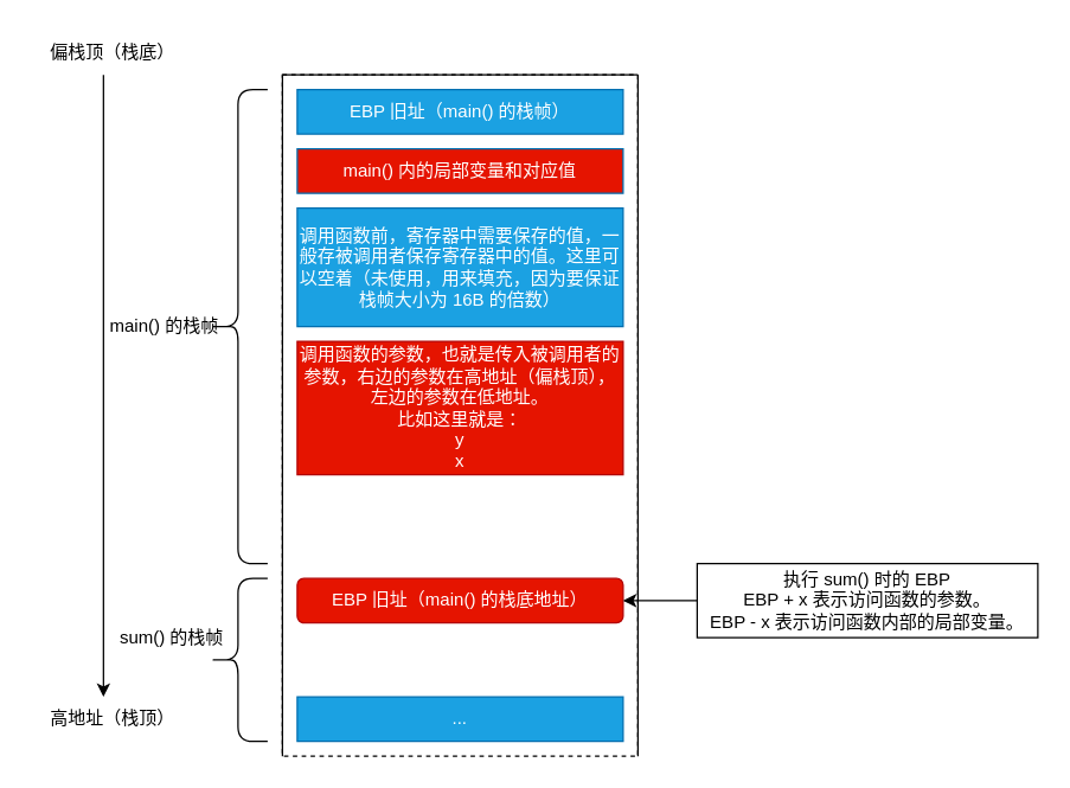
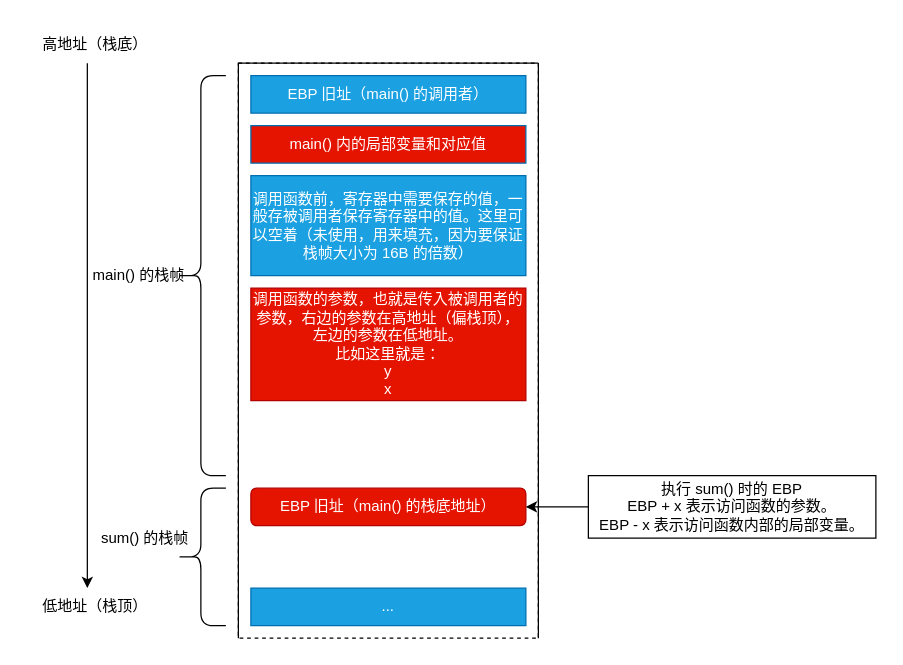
  <mxCell id="0" />
  <mxCell id="1" parent="0" />
  <mxCell id="2" value="" style="rounded=0;whiteSpace=wrap;html=1;dashed=1;" parent="1" vertex="1"><mxGeometry x="190" y="50" width="240" height="460" as="geometry" /></mxCell>
- <mxCell id="3" value="EBP 旧址（main() 的栈帧）" style="rounded=0;whiteSpace=wrap;html=1;fillColor=#1ba1e2;fontColor=#ffffff;strokeColor=#006EAF;" parent="1" vertex="1"><mxGeometry x="200" y="60" width="220" height="30" as="geometry" /></mxCell>
+ <mxCell id="3" value="EBP 旧址（main() 的调用者）" style="rounded=0;whiteSpace=wrap;html=1;fillColor=#1ba1e2;fontColor=#ffffff;strokeColor=#006EAF;" parent="1" vertex="1"><mxGeometry x="200" y="60" width="220" height="30" as="geometry" /></mxCell>
  <mxCell id="4" value="main() 的栈帧" style="text;html=1;align=center;verticalAlign=middle;resizable=0;points=[];autosize=1;strokeColor=none;fillColor=none;fontSize=12;" parent="1" vertex="1"><mxGeometry x="60" y="205" width="100" height="30" as="geometry" /></mxCell>
  <mxCell id="5" value="main() 内的局部变量和对应值" style="rounded=0;whiteSpace=wrap;html=1;fillColor=#e51400;fontColor=#ffffff;strokeColor=#006EAF;" parent="1" vertex="1"><mxGeometry x="200" y="100" width="220" height="30" as="geometry" /></mxCell>
  <mxCell id="6" value="调用函数前，寄存器中需要保存的值，一般存被调用者保存寄存器中的值。这里可以空着（未使用，用来填充，因为要保证栈帧大小为 16B 的倍数）" style="rounded=0;whiteSpace=wrap;html=1;fillColor=#1ba1e2;fontColor=#ffffff;strokeColor=#006EAF;" parent="1" vertex="1"><mxGeometry x="200" y="140" width="220" height="80" as="geometry" /></mxCell>
  <mxCell id="7" value="" style="endArrow=classic;html=1;rounded=0;" parent="1" edge="1"><mxGeometry width="50" height="50" relative="1" as="geometry"><mxPoint x="69.17" y="50" as="sourcePoint" /><mxPoint x="69.17" y="470" as="targetPoint" /></mxGeometry></mxCell>
- <mxCell id="8" value="偏栈顶（栈底）" style="text;html=1;align=center;verticalAlign=middle;resizable=0;points=[];autosize=1;strokeColor=none;fillColor=none;" parent="1" vertex="1"><mxGeometry x="20" y="20" width="110" height="30" as="geometry" /></mxCell>
- <mxCell id="9" value="高地址（栈顶）" style="text;html=1;align=center;verticalAlign=middle;resizable=0;points=[];autosize=1;strokeColor=none;fillColor=none;" parent="1" vertex="1"><mxGeometry x="20" y="470" width="110" height="30" as="geometry" /></mxCell>
+ <mxCell id="8" value="高地址（栈底）" style="text;html=1;align=center;verticalAlign=middle;resizable=0;points=[];autosize=1;strokeColor=none;fillColor=none;" parent="1" vertex="1"><mxGeometry x="20" y="20" width="110" height="30" as="geometry" /></mxCell>
+ <mxCell id="9" value="低地址（栈顶）" style="text;html=1;align=center;verticalAlign=middle;resizable=0;points=[];autosize=1;strokeColor=none;fillColor=none;" parent="1" vertex="1"><mxGeometry x="20" y="470" width="110" height="30" as="geometry" /></mxCell>
  <mxCell id="10" value="调用函数的参数，也就是传入被调用者的参数，右边的参数在高地址（偏栈顶），左边的参数在低地址。&lt;br&gt;比如这里就是：&lt;br&gt;y&lt;br&gt;x" style="rounded=0;whiteSpace=wrap;html=1;fillColor=#e51400;fontColor=#ffffff;strokeColor=#B20000;" parent="1" vertex="1"><mxGeometry x="200" y="230" width="220" height="90" as="geometry" /></mxCell>
  <mxCell id="11" value="EBP 旧址（main() 的栈底地址）" style="whiteSpace=wrap;html=1;fillColor=#e51400;fontColor=#ffffff;strokeColor=#B20000;rounded=1;" parent="1" vertex="1"><mxGeometry x="200" y="390" width="220" height="30" as="geometry" /></mxCell>
  <mxCell id="12" value="..." style="rounded=0;whiteSpace=wrap;html=1;fillColor=#1ba1e2;fontColor=#ffffff;strokeColor=#006EAF;" parent="1" vertex="1"><mxGeometry x="200" y="470" width="220" height="30" as="geometry" /></mxCell>
  <mxCell id="13" value="" style="endArrow=none;html=1;rounded=0;exitX=0;exitY=1;exitDx=0;exitDy=0;" parent="1" source="2" edge="1"><mxGeometry width="50" height="50" relative="1" as="geometry"><mxPoint x="140" y="100" as="sourcePoint" /><mxPoint x="190" y="50" as="targetPoint" /></mxGeometry></mxCell>
  <mxCell id="14" value="" style="endArrow=none;html=1;rounded=0;entryX=1;entryY=0;entryDx=0;entryDy=0;" parent="1" target="2" edge="1"><mxGeometry width="50" height="50" relative="1" as="geometry"><mxPoint x="190" y="50" as="sourcePoint" /><mxPoint x="240" y="0" as="targetPoint" /></mxGeometry></mxCell>
  <mxCell id="15" value="" style="endArrow=none;html=1;rounded=0;exitX=1;exitY=1;exitDx=0;exitDy=0;" parent="1" source="2" edge="1"><mxGeometry width="50" height="50" relative="1" as="geometry"><mxPoint x="380" y="100" as="sourcePoint" /><mxPoint x="430" y="50" as="targetPoint" /></mxGeometry></mxCell>
  <mxCell id="16" value="" style="shape=curlyBracket;whiteSpace=wrap;html=1;rounded=1;labelPosition=left;verticalLabelPosition=middle;align=right;verticalAlign=middle;" parent="1" vertex="1"><mxGeometry x="140" y="60" width="40" height="320" as="geometry" /></mxCell>
  <mxCell id="17" value="" style="shape=curlyBracket;whiteSpace=wrap;html=1;rounded=1;labelPosition=left;verticalLabelPosition=middle;align=right;verticalAlign=middle;" parent="1" vertex="1"><mxGeometry x="140" y="390" width="40" height="110" as="geometry" /></mxCell>
  <mxCell id="18" value="sum() 的栈帧" style="text;html=1;align=center;verticalAlign=middle;resizable=0;points=[];autosize=1;strokeColor=none;fillColor=none;" parent="1" vertex="1"><mxGeometry x="70" y="415" width="90" height="30" as="geometry" /></mxCell>
  <mxCell id="19" style="edgeStyle=orthogonalEdgeStyle;rounded=0;orthogonalLoop=1;jettySize=auto;html=1;" parent="1" source="20" target="11" edge="1"><mxGeometry relative="1" as="geometry" /></mxCell>
  <mxCell id="20" value="执行 sum() 时的 EBP&lt;br&gt;&lt;div&gt;EBP + x 表示访问函数的参数。&lt;/div&gt;&lt;div&gt;EBP - x 表示访问函数内部的局部变量。&lt;/div&gt;" style="rounded=0;whiteSpace=wrap;html=1;" parent="1" vertex="1"><mxGeometry x="470" y="380" width="230" height="50" as="geometry" /></mxCell>
